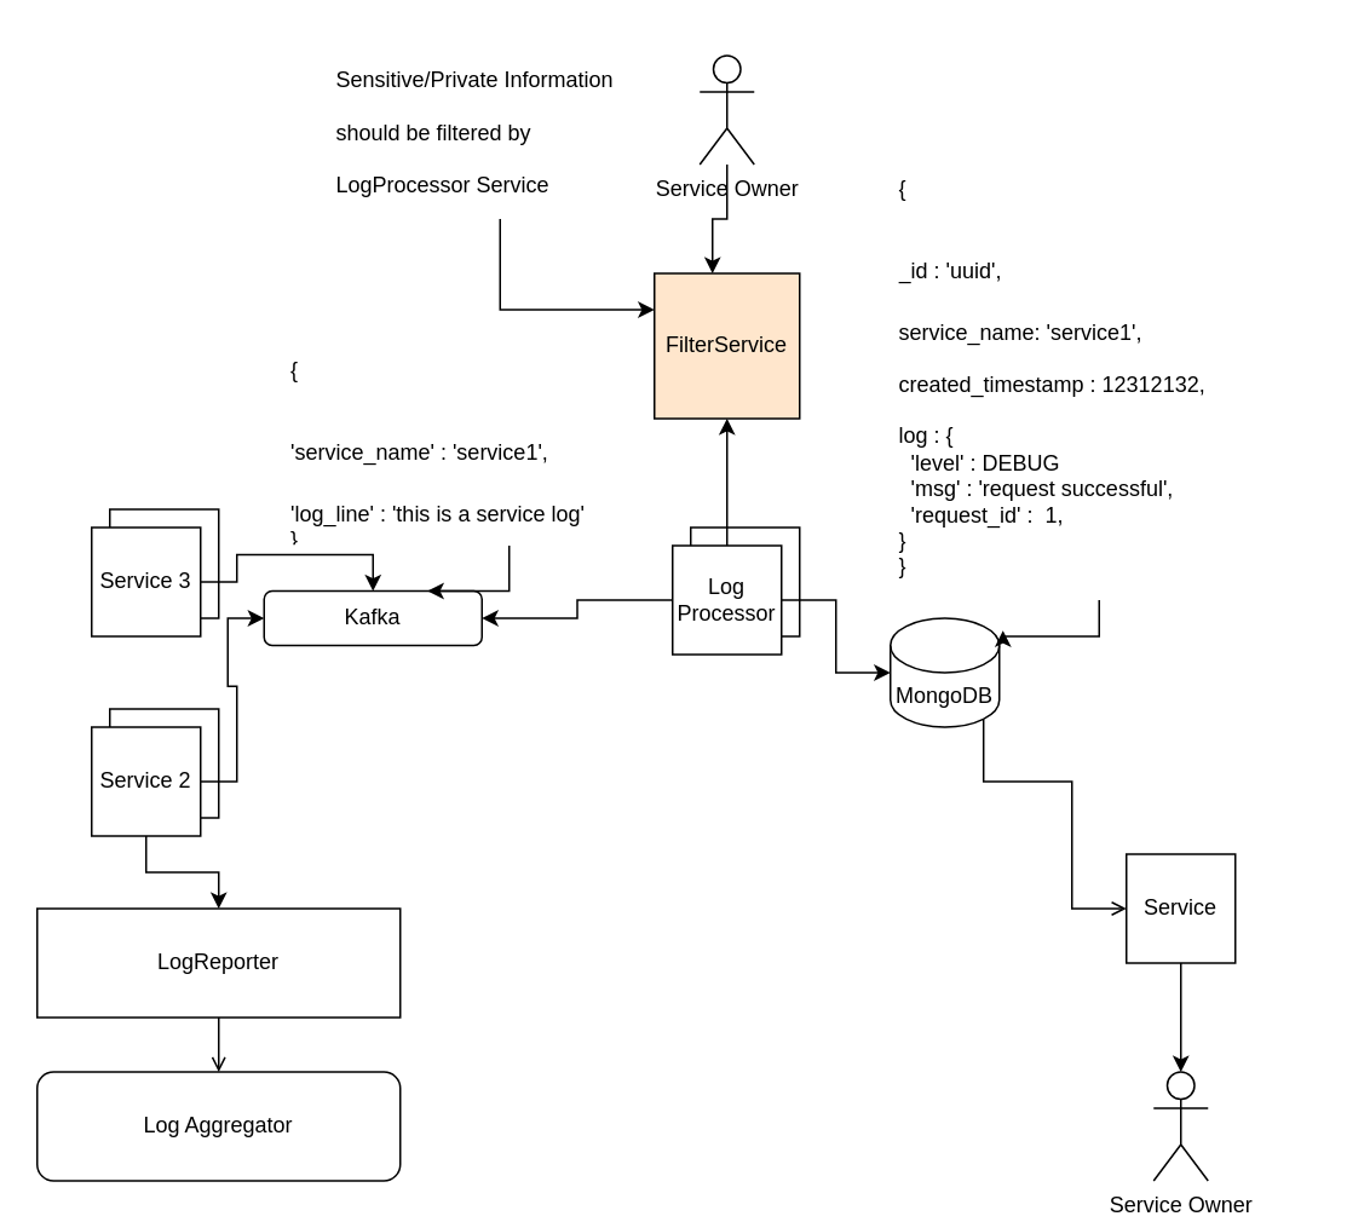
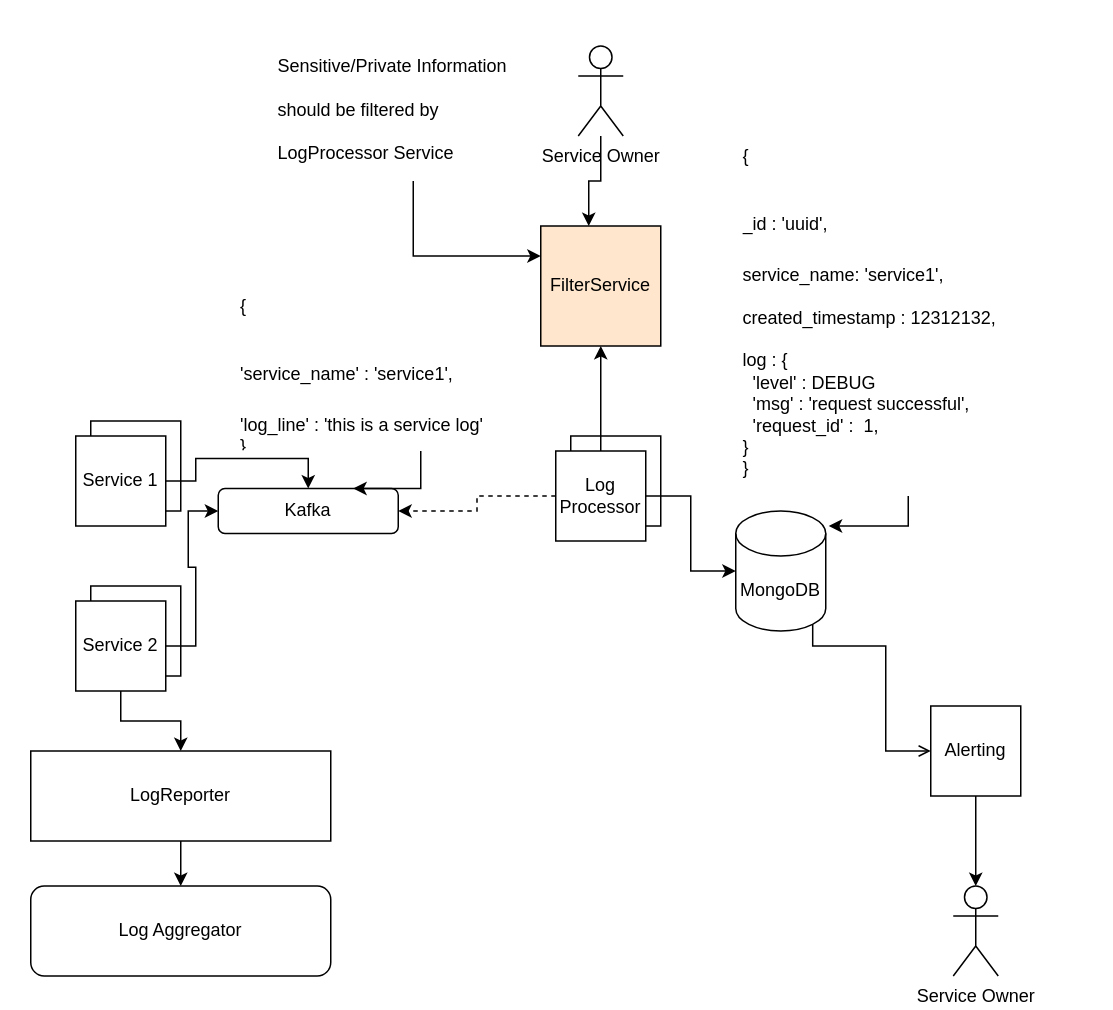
  <mxCell id="0" />
  <mxCell id="1" parent="0" />
  <mxCell id="2" value="" style="rounded=0;whiteSpace=wrap;html=1;" vertex="1" parent="1"><mxGeometry x="60" y="390" width="60" height="60" as="geometry" /></mxCell>
  <mxCell id="3" value="" style="rounded=0;whiteSpace=wrap;html=1;" vertex="1" parent="1"><mxGeometry x="60" y="280" width="60" height="60" as="geometry" /></mxCell>
  <mxCell id="4" value="" style="rounded=0;whiteSpace=wrap;html=1;" vertex="1" parent="1"><mxGeometry x="380" y="290" width="60" height="60" as="geometry" /></mxCell>
  <mxCell id="5" style="edgeStyle=orthogonalEdgeStyle;rounded=0;orthogonalLoop=1;jettySize=auto;html=1;entryX=0;entryY=0.5;entryDx=0;entryDy=0;exitX=0.855;exitY=1;exitDx=0;exitDy=-4.35;exitPerimeter=0;endArrow=open;" edge="1" parent="1" source="6" target="18"><mxGeometry relative="1" as="geometry"><Array as="points"><mxPoint x="541" y="430" /><mxPoint x="590" y="430" /><mxPoint x="590" y="500" /></Array></mxGeometry></mxCell>
- <mxCell id="6" value="MongoDB" style="shape=cylinder3;whiteSpace=wrap;html=1;boundedLbl=1;backgroundOutline=1;size=15;" vertex="1" parent="1"><mxGeometry x="490" y="340" width="60" height="60" as="geometry" /></mxCell>
+ <mxCell id="6" value="MongoDB" style="shape=cylinder3;whiteSpace=wrap;html=1;boundedLbl=1;backgroundOutline=1;size=15;" vertex="1" parent="1"><mxGeometry x="490" y="340" width="60" height="80" as="geometry" /></mxCell>
  <mxCell id="7" style="edgeStyle=orthogonalEdgeStyle;rounded=0;orthogonalLoop=1;jettySize=auto;html=1;entryX=0.5;entryY=0;entryDx=0;entryDy=0;" edge="1" parent="1" source="8" target="12"><mxGeometry relative="1" as="geometry"><mxPoint x="190" y="355" as="targetPoint" /></mxGeometry></mxCell>
- <mxCell id="8" value="Service 3" style="rounded=0;whiteSpace=wrap;html=1;" vertex="1" parent="1"><mxGeometry x="50" y="290" width="60" height="60" as="geometry" /></mxCell>
+ <mxCell id="8" value="Service 1" style="rounded=0;whiteSpace=wrap;html=1;" vertex="1" parent="1"><mxGeometry x="50" y="290" width="60" height="60" as="geometry" /></mxCell>
  <mxCell id="9" style="edgeStyle=orthogonalEdgeStyle;rounded=0;orthogonalLoop=1;jettySize=auto;html=1;entryX=0;entryY=0.5;entryDx=0;entryDy=0;" edge="1" parent="1" source="11" target="12"><mxGeometry relative="1" as="geometry" /></mxCell>
  <mxCell id="10" style="edgeStyle=orthogonalEdgeStyle;rounded=0;orthogonalLoop=1;jettySize=auto;html=1;" edge="1" parent="1" source="11" target="21"><mxGeometry relative="1" as="geometry"><mxPoint x="80" y="510" as="targetPoint" /></mxGeometry></mxCell>
  <mxCell id="11" value="Service 2" style="rounded=0;whiteSpace=wrap;html=1;" vertex="1" parent="1"><mxGeometry x="50" y="400" width="60" height="60" as="geometry" /></mxCell>
  <mxCell id="12" value="Kafka" style="rounded=1;whiteSpace=wrap;html=1;" vertex="1" parent="1"><mxGeometry x="145" y="325" width="120" height="30" as="geometry" /></mxCell>
- <mxCell id="13" style="edgeStyle=orthogonalEdgeStyle;rounded=0;orthogonalLoop=1;jettySize=auto;html=1;entryX=1;entryY=0.5;entryDx=0;entryDy=0;" edge="1" parent="1" source="16" target="12"><mxGeometry relative="1" as="geometry" /></mxCell>
+ <mxCell id="13" style="edgeStyle=orthogonalEdgeStyle;rounded=0;orthogonalLoop=1;jettySize=auto;html=1;entryX=1;entryY=0.5;entryDx=0;entryDy=0;dashed=1;" edge="1" parent="1" source="16" target="12"><mxGeometry relative="1" as="geometry" /></mxCell>
  <mxCell id="14" style="edgeStyle=orthogonalEdgeStyle;rounded=0;orthogonalLoop=1;jettySize=auto;html=1;entryX=0;entryY=0.5;entryDx=0;entryDy=0;entryPerimeter=0;" edge="1" parent="1" source="16" target="6"><mxGeometry relative="1" as="geometry" /></mxCell>
  <mxCell id="15" style="edgeStyle=orthogonalEdgeStyle;rounded=0;orthogonalLoop=1;jettySize=auto;html=1;" edge="1" parent="1" source="16"><mxGeometry relative="1" as="geometry"><mxPoint x="400" y="230" as="targetPoint" /></mxGeometry></mxCell>
  <mxCell id="16" value="Log&lt;br&gt;Processor" style="rounded=0;whiteSpace=wrap;html=1;" vertex="1" parent="1"><mxGeometry x="370" y="300" width="60" height="60" as="geometry" /></mxCell>
  <mxCell id="17" style="edgeStyle=orthogonalEdgeStyle;rounded=0;orthogonalLoop=1;jettySize=auto;html=1;" edge="1" parent="1" source="18" target="19"><mxGeometry relative="1" as="geometry" /></mxCell>
- <mxCell id="18" value="Service" style="rounded=0;whiteSpace=wrap;html=1;" vertex="1" parent="1"><mxGeometry x="620" y="470" width="60" height="60" as="geometry" /></mxCell>
+ <mxCell id="18" value="Alerting" style="rounded=0;whiteSpace=wrap;html=1;" vertex="1" parent="1"><mxGeometry x="620" y="470" width="60" height="60" as="geometry" /></mxCell>
  <mxCell id="19" value="Service Owner" style="shape=umlActor;verticalLabelPosition=bottom;verticalAlign=top;html=1;outlineConnect=0;" vertex="1" parent="1"><mxGeometry x="635" y="590" width="30" height="60" as="geometry" /></mxCell>
- <mxCell id="20" style="edgeStyle=orthogonalEdgeStyle;rounded=0;orthogonalLoop=1;jettySize=auto;html=1;entryX=0.5;entryY=0;entryDx=0;entryDy=0;endArrow=open;" edge="1" parent="1" source="21" target="22"><mxGeometry relative="1" as="geometry" /></mxCell>
+ <mxCell id="20" style="edgeStyle=orthogonalEdgeStyle;rounded=0;orthogonalLoop=1;jettySize=auto;html=1;entryX=0.5;entryY=0;entryDx=0;entryDy=0;" edge="1" parent="1" source="21" target="22"><mxGeometry relative="1" as="geometry" /></mxCell>
  <mxCell id="21" value="LogReporter" style="whiteSpace=wrap;html=1;rounded=0;" vertex="1" parent="1"><mxGeometry x="20" y="500" width="200" height="60" as="geometry" /></mxCell>
  <mxCell id="22" value="Log Aggregator" style="rounded=1;whiteSpace=wrap;html=1;" vertex="1" parent="1"><mxGeometry x="20" y="590" width="200" height="60" as="geometry" /></mxCell>
  <mxCell id="23" style="edgeStyle=orthogonalEdgeStyle;rounded=0;orthogonalLoop=1;jettySize=auto;html=1;entryX=0.75;entryY=0;entryDx=0;entryDy=0;" edge="1" parent="1" source="24" target="12"><mxGeometry relative="1" as="geometry"><Array as="points"><mxPoint x="280" y="320" /><mxPoint x="280" y="320" /></Array></mxGeometry></mxCell>
  <mxCell id="24" value="&lt;h1&gt;&lt;span style=&quot;font-size: 12px ; font-weight: normal&quot;&gt;{&lt;/span&gt;&lt;/h1&gt;&lt;h1&gt;&lt;span style=&quot;font-size: 12px ; font-weight: normal&quot;&gt;'service_name' : 'service1',&lt;/span&gt;&lt;/h1&gt;&lt;div&gt;&lt;span style=&quot;font-size: 12px ; font-weight: normal&quot;&gt;'log_line' : 'this is a service log'&lt;/span&gt;&lt;/div&gt;&lt;div&gt;&lt;span style=&quot;font-size: 12px ; font-weight: normal&quot;&gt;}&lt;/span&gt;&lt;/div&gt;" style="text;html=1;strokeColor=none;fillColor=none;spacing=5;spacingTop=-20;whiteSpace=wrap;overflow=hidden;rounded=0;" vertex="1" parent="1"><mxGeometry x="155" y="180" width="190" height="120" as="geometry" /></mxCell>
  <mxCell id="25" style="edgeStyle=orthogonalEdgeStyle;rounded=0;orthogonalLoop=1;jettySize=auto;html=1;entryX=1.033;entryY=0.113;entryDx=0;entryDy=0;entryPerimeter=0;" edge="1" parent="1" source="26" target="6"><mxGeometry relative="1" as="geometry" /></mxCell>
  <mxCell id="26" value="&lt;h1&gt;&lt;span style=&quot;font-size: 12px ; font-weight: normal&quot;&gt;{&lt;/span&gt;&lt;/h1&gt;&lt;h1&gt;&lt;span style=&quot;font-size: 12px ; font-weight: normal&quot;&gt;_id : 'uuid',&lt;/span&gt;&lt;br&gt;&lt;/h1&gt;&lt;div&gt;service_name: 'service1',&lt;/div&gt;&lt;div&gt;&lt;br&gt;&lt;/div&gt;&lt;div&gt;created_timestamp : 12312132,&lt;/div&gt;&lt;div&gt;&lt;br&gt;&lt;/div&gt;&lt;div&gt;log : {&lt;/div&gt;&lt;div&gt;&amp;nbsp; 'level' : DEBUG&lt;/div&gt;&lt;div&gt;&amp;nbsp; 'msg' : 'request successful',&lt;/div&gt;&lt;div&gt;&amp;nbsp; 'request_id' :&amp;nbsp; 1,&lt;/div&gt;&lt;div&gt;}&lt;/div&gt;&lt;div&gt;&lt;span style=&quot;font-size: 12px ; font-weight: normal&quot;&gt;}&lt;/span&gt;&lt;/div&gt;" style="text;html=1;strokeColor=none;fillColor=none;spacing=5;spacingTop=-20;whiteSpace=wrap;overflow=hidden;rounded=0;" vertex="1" parent="1"><mxGeometry x="490" width="230" height="250" as="geometry" y="80" /></mxCell>
  <mxCell id="27" style="edgeStyle=orthogonalEdgeStyle;rounded=0;orthogonalLoop=1;jettySize=auto;html=1;entryX=0;entryY=0.25;entryDx=0;entryDy=0;" edge="1" parent="1" source="28" target="29"><mxGeometry relative="1" as="geometry" /></mxCell>
  <mxCell id="28" value="&lt;h1&gt;&lt;span style=&quot;font-size: 12px ; font-weight: 400&quot;&gt;Sensitive/Private Information should be filtered by LogProcessor Service&lt;/span&gt;&lt;/h1&gt;" style="text;html=1;strokeColor=none;fillColor=none;spacing=5;spacingTop=-20;whiteSpace=wrap;overflow=hidden;rounded=0;" vertex="1" parent="1"><mxGeometry x="180" y="20" width="190" height="100" as="geometry" /></mxCell>
  <mxCell id="29" value="FilterService" style="whiteSpace=wrap;html=1;aspect=fixed;fillColor=#ffe6cc;" vertex="1" parent="1"><mxGeometry x="360" y="150" width="80" height="80" as="geometry" /></mxCell>
  <mxCell id="30" style="edgeStyle=orthogonalEdgeStyle;rounded=0;orthogonalLoop=1;jettySize=auto;html=1;entryX=0.4;entryY=0;entryDx=0;entryDy=0;entryPerimeter=0;" edge="1" parent="1" source="31" target="29"><mxGeometry relative="1" as="geometry" /></mxCell>
  <mxCell id="31" value="Service Owner" style="shape=umlActor;verticalLabelPosition=bottom;verticalAlign=top;html=1;outlineConnect=0;" vertex="1" parent="1"><mxGeometry x="385" y="30" width="30" height="60" as="geometry" /></mxCell>
